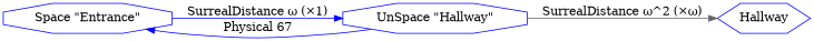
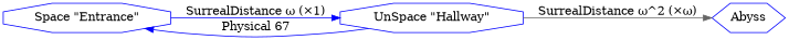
  digraph {
    rankdir=LR
    node [color=blue shape=octagon]
    edge [color=blue]
    "Space \"Entrance\""
    "UnSpace \"Hallway\""
-   Abyss [shape=hexagon label=Hallway]
+   Abyss [shape=hexagon]
    "Space \"Entrance\"" -> "UnSpace \"Hallway\"" [label="SurrealDistance ω (×1)"]
    "UnSpace \"Hallway\"" -> "Space \"Entrance\"" [label="Physical 67"]
    "UnSpace \"Hallway\"" -> Abyss [label="SurrealDistance ω^2 (×ω)" color=gray40]
  }
